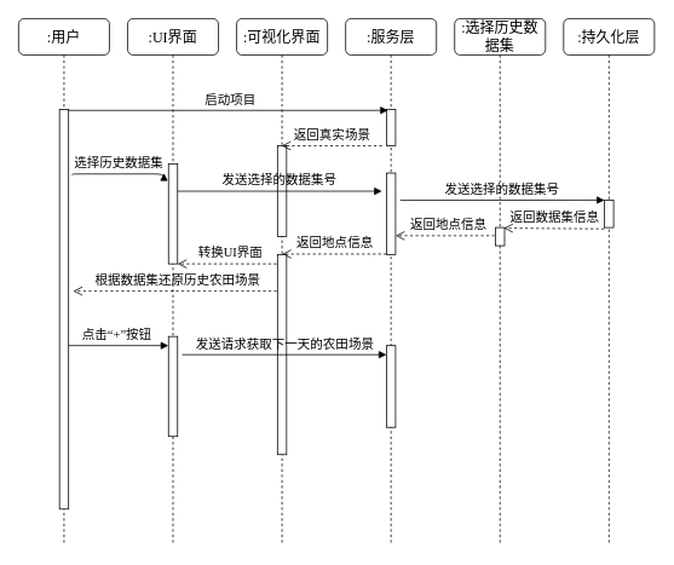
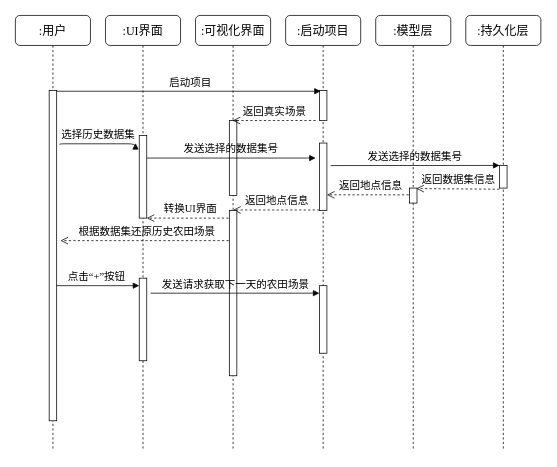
  <mxCell id="0" />
  <mxCell id="1" parent="0" />
  <mxCell id="2" value="&lt;font style=&quot;font-size: 16px;&quot;&gt;:UI界面&lt;/font&gt;" style="shape=umlLifeline;perimeter=lifelinePerimeter;whiteSpace=wrap;html=1;container=1;collapsible=0;recursiveResize=0;outlineConnect=0;rounded=1;shadow=0;comic=0;labelBackgroundColor=none;strokeWidth=1;fontFamily=Verdana;fontSize=12;align=center;" parent="1" vertex="1"><mxGeometry x="140" y="20" width="100" height="580" as="geometry" /></mxCell>
  <mxCell id="3" value="" style="html=1;points=[];perimeter=orthogonalPerimeter;rounded=0;shadow=0;comic=0;labelBackgroundColor=none;strokeWidth=1;fontFamily=Verdana;fontSize=12;align=center;" parent="2" vertex="1"><mxGeometry x="45" y="160" width="10" height="110" as="geometry" /></mxCell>
  <mxCell id="4" value="&lt;font style=&quot;font-size: 14px;&quot;&gt;转换UI界面&lt;/font&gt;" style="html=1;verticalAlign=bottom;endArrow=open;dashed=1;endSize=8;labelBackgroundColor=none;fontFamily=Verdana;fontSize=12;" edge="1" parent="2"><mxGeometry relative="1" as="geometry"><mxPoint x="55.004" y="270" as="targetPoint" /><mxPoint x="170" y="270" as="sourcePoint" /></mxGeometry></mxCell>
  <mxCell id="5" value="&lt;span style=&quot;font-size: 14px;&quot;&gt;根据数据集还原历史农田场景&lt;/span&gt;" style="html=1;verticalAlign=bottom;endArrow=open;dashed=1;endSize=8;labelBackgroundColor=none;fontFamily=Verdana;fontSize=12;" edge="1" parent="2"><mxGeometry relative="1" as="geometry"><mxPoint x="-60" y="300" as="targetPoint" /><mxPoint x="170.17" y="300" as="sourcePoint" /></mxGeometry></mxCell>
  <mxCell id="6" value="" style="html=1;points=[];perimeter=orthogonalPerimeter;rounded=0;shadow=0;comic=0;labelBackgroundColor=none;strokeWidth=1;fontFamily=Verdana;fontSize=12;align=center;" vertex="1" parent="2"><mxGeometry x="45" y="350" width="10" height="110" as="geometry" /></mxCell>
  <mxCell id="7" value="&lt;font style=&quot;font-size: 14px;&quot;&gt;点击“+”按钮&lt;/font&gt;" style="html=1;verticalAlign=bottom;endArrow=block;labelBackgroundColor=none;fontFamily=Verdana;fontSize=12;" parent="2" edge="1"><mxGeometry relative="1" as="geometry"><mxPoint x="-69.5" y="360" as="sourcePoint" /><mxPoint x="45" y="360" as="targetPoint" /></mxGeometry></mxCell>
  <mxCell id="8" value="&lt;font style=&quot;font-size: 16px;&quot;&gt;:可视化界面&lt;/font&gt;" style="shape=umlLifeline;perimeter=lifelinePerimeter;whiteSpace=wrap;html=1;container=1;collapsible=0;recursiveResize=0;outlineConnect=0;rounded=1;shadow=0;comic=0;labelBackgroundColor=none;strokeWidth=1;fontFamily=Verdana;fontSize=12;align=center;" parent="1" vertex="1"><mxGeometry x="260" y="20" width="100" height="580" as="geometry" /></mxCell>
  <mxCell id="9" value="" style="html=1;points=[];perimeter=orthogonalPerimeter;rounded=0;shadow=0;comic=0;labelBackgroundColor=none;strokeWidth=1;fontFamily=Verdana;fontSize=12;align=center;" parent="8" vertex="1"><mxGeometry x="45" y="140" width="10" height="100" as="geometry" /></mxCell>
  <mxCell id="10" value="&lt;font style=&quot;font-size: 14px;&quot;&gt;返回地点信息&lt;/font&gt;" style="html=1;verticalAlign=bottom;endArrow=open;dashed=1;endSize=8;exitX=0;exitY=0.95;labelBackgroundColor=none;fontFamily=Verdana;fontSize=12;" edge="1" parent="8"><mxGeometry relative="1" as="geometry"><mxPoint x="50.024" y="259.17" as="targetPoint" /><mxPoint x="165" y="259.17" as="sourcePoint" /></mxGeometry></mxCell>
  <mxCell id="11" value="" style="html=1;points=[];perimeter=orthogonalPerimeter;rounded=0;shadow=0;comic=0;labelBackgroundColor=none;strokeWidth=1;fontFamily=Verdana;fontSize=12;align=center;" vertex="1" parent="8"><mxGeometry x="45" y="260" width="10" height="220" as="geometry" /></mxCell>
- <mxCell id="12" value="&lt;font style=&quot;font-size: 16px;&quot;&gt;:服务层&lt;/font&gt;" style="shape=umlLifeline;perimeter=lifelinePerimeter;whiteSpace=wrap;html=1;container=1;collapsible=0;recursiveResize=0;outlineConnect=0;rounded=1;shadow=0;comic=0;labelBackgroundColor=none;strokeWidth=1;fontFamily=Verdana;fontSize=12;align=center;" parent="1" vertex="1"><mxGeometry x="380" y="20" width="100" height="580" as="geometry" /></mxCell>
+ <mxCell id="12" value="&lt;font style=&quot;font-size: 16px;&quot;&gt;:启动项目&lt;/font&gt;" style="shape=umlLifeline;perimeter=lifelinePerimeter;whiteSpace=wrap;html=1;container=1;collapsible=0;recursiveResize=0;outlineConnect=0;rounded=1;shadow=0;comic=0;labelBackgroundColor=none;strokeWidth=1;fontFamily=Verdana;fontSize=12;align=center;" parent="1" vertex="1"><mxGeometry x="380" y="20" width="100" height="580" as="geometry" /></mxCell>
  <mxCell id="13" value="" style="html=1;points=[];perimeter=orthogonalPerimeter;rounded=0;shadow=0;comic=0;labelBackgroundColor=none;strokeWidth=1;fontFamily=Verdana;fontSize=12;align=center;" parent="12" vertex="1"><mxGeometry x="45" y="100" width="10" height="40" as="geometry" /></mxCell>
  <mxCell id="14" value="" style="html=1;points=[];perimeter=orthogonalPerimeter;rounded=0;shadow=0;comic=0;labelBackgroundColor=none;strokeWidth=1;fontFamily=Verdana;fontSize=12;align=center;" vertex="1" parent="12"><mxGeometry x="45" y="170" width="10" height="90" as="geometry" /></mxCell>
  <mxCell id="15" value="&lt;font style=&quot;font-size: 14px;&quot;&gt;返回地点信息&lt;/font&gt;" style="html=1;verticalAlign=bottom;endArrow=open;dashed=1;endSize=8;exitX=0;exitY=0.95;labelBackgroundColor=none;fontFamily=Verdana;fontSize=12;" edge="1" parent="12"><mxGeometry relative="1" as="geometry"><mxPoint x="55.004" y="239" as="targetPoint" /><mxPoint x="169.98" y="239" as="sourcePoint" /></mxGeometry></mxCell>
  <mxCell id="16" value="" style="html=1;points=[];perimeter=orthogonalPerimeter;rounded=0;shadow=0;comic=0;labelBackgroundColor=none;strokeWidth=1;fontFamily=Verdana;fontSize=12;align=center;" vertex="1" parent="12"><mxGeometry x="45" y="360" width="10" height="90" as="geometry" /></mxCell>
  <mxCell id="17" value="&lt;font style=&quot;font-size: 14px;&quot;&gt;发送请求获取下一天的农田场景&lt;/font&gt;" style="html=1;verticalAlign=bottom;endArrow=block;labelBackgroundColor=none;fontFamily=Verdana;fontSize=12;" edge="1" parent="12"><mxGeometry relative="1" as="geometry"><mxPoint x="-180" y="370" as="sourcePoint" /><mxPoint x="45" y="370" as="targetPoint" /></mxGeometry></mxCell>
- <mxCell id="18" value="&lt;font style=&quot;font-size: 16px;&quot;&gt;:选择历史数据集&lt;/font&gt;" style="shape=umlLifeline;perimeter=lifelinePerimeter;whiteSpace=wrap;html=1;container=1;collapsible=0;recursiveResize=0;outlineConnect=0;rounded=1;shadow=0;comic=0;labelBackgroundColor=none;strokeWidth=1;fontFamily=Verdana;fontSize=12;align=center;" parent="1" vertex="1"><mxGeometry x="500" y="20" width="100" height="580" as="geometry" /></mxCell>
+ <mxCell id="18" value="&lt;font style=&quot;font-size: 16px;&quot;&gt;:模型层&lt;/font&gt;" style="shape=umlLifeline;perimeter=lifelinePerimeter;whiteSpace=wrap;html=1;container=1;collapsible=0;recursiveResize=0;outlineConnect=0;rounded=1;shadow=0;comic=0;labelBackgroundColor=none;strokeWidth=1;fontFamily=Verdana;fontSize=12;align=center;" parent="1" vertex="1"><mxGeometry x="500" y="20" width="100" height="580" as="geometry" /></mxCell>
  <mxCell id="19" value="" style="html=1;points=[];perimeter=orthogonalPerimeter;rounded=0;shadow=0;comic=0;labelBackgroundColor=none;strokeWidth=1;fontFamily=Verdana;fontSize=12;align=center;" parent="18" vertex="1"><mxGeometry x="45" y="230" width="10" height="20" as="geometry" /></mxCell>
  <mxCell id="20" value="&lt;font style=&quot;font-size: 16px;&quot;&gt;:持久化层&lt;/font&gt;" style="shape=umlLifeline;perimeter=lifelinePerimeter;whiteSpace=wrap;html=1;container=1;collapsible=0;recursiveResize=0;outlineConnect=0;rounded=1;shadow=0;comic=0;labelBackgroundColor=none;strokeWidth=1;fontFamily=Verdana;fontSize=12;align=center;" parent="1" vertex="1"><mxGeometry x="620" y="20" width="100" height="580" as="geometry" /></mxCell>
  <mxCell id="21" value="" style="html=1;points=[];perimeter=orthogonalPerimeter;rounded=0;shadow=0;comic=0;labelBackgroundColor=none;strokeWidth=1;fontFamily=Verdana;fontSize=12;align=center;" vertex="1" parent="20"><mxGeometry x="45" y="200" width="10" height="30" as="geometry" /></mxCell>
  <mxCell id="22" value="&lt;font style=&quot;font-size: 16px;&quot;&gt;:用户&lt;/font&gt;" style="shape=umlLifeline;perimeter=lifelinePerimeter;whiteSpace=wrap;html=1;container=1;collapsible=0;recursiveResize=0;outlineConnect=0;rounded=1;shadow=0;comic=0;labelBackgroundColor=none;strokeWidth=1;fontFamily=Verdana;fontSize=12;align=center;" parent="1" vertex="1"><mxGeometry x="20" y="20" width="100" height="580" as="geometry" /></mxCell>
  <mxCell id="23" value="" style="html=1;points=[];perimeter=orthogonalPerimeter;rounded=0;shadow=0;comic=0;labelBackgroundColor=none;strokeWidth=1;fontFamily=Verdana;fontSize=12;align=center;" parent="22" vertex="1"><mxGeometry x="45" y="100" width="10" height="440" as="geometry" /></mxCell>
  <mxCell id="24" value="&lt;font style=&quot;font-size: 14px;&quot;&gt;启动项目&lt;/font&gt;" style="html=1;verticalAlign=bottom;endArrow=block;labelBackgroundColor=none;fontFamily=Verdana;fontSize=12;edgeStyle=elbowEdgeStyle;elbow=vertical;entryX=0.171;entryY=0.013;entryDx=0;entryDy=0;entryPerimeter=0;" parent="1" source="23" target="13" edge="1"><mxGeometry x="0.008" relative="1" as="geometry"><mxPoint x="120" y="130" as="sourcePoint" /><mxPoint x="150" y="120" as="targetPoint" /><mxPoint as="offset" /></mxGeometry></mxCell>
  <mxCell id="25" value="&lt;font style=&quot;font-size: 14px;&quot;&gt;返回真实场景&lt;/font&gt;" style="html=1;verticalAlign=bottom;endArrow=open;dashed=1;endSize=8;labelBackgroundColor=none;fontFamily=Verdana;fontSize=12;" edge="1" parent="1" target="8"><mxGeometry x="-0.008" relative="1" as="geometry"><mxPoint x="55" y="160" as="targetPoint" /><mxPoint x="420" y="160" as="sourcePoint" /><Array as="points"><mxPoint x="420" y="160" /></Array><mxPoint as="offset" /></mxGeometry></mxCell>
  <mxCell id="26" value="&lt;font style=&quot;font-size: 14px;&quot;&gt;发送选择的数据集号&lt;/font&gt;" style="html=1;verticalAlign=bottom;endArrow=block;labelBackgroundColor=none;fontFamily=Verdana;fontSize=12;" edge="1" parent="1"><mxGeometry x="-0.003" relative="1" as="geometry"><mxPoint x="195" y="210" as="sourcePoint" /><mxPoint x="420" y="210" as="targetPoint" /><mxPoint as="offset" /></mxGeometry></mxCell>
  <mxCell id="27" value="&lt;font style=&quot;font-size: 14px;&quot;&gt;发送选择的数据集号&lt;/font&gt;" style="html=1;verticalAlign=bottom;endArrow=block;labelBackgroundColor=none;fontFamily=Verdana;fontSize=12;entryX=-0.004;entryY=-0.006;entryDx=0;entryDy=0;entryPerimeter=0;" edge="1" parent="1" target="21"><mxGeometry x="-0.003" relative="1" as="geometry"><mxPoint x="440" y="220" as="sourcePoint" /><mxPoint x="760" y="220" as="targetPoint" /><mxPoint as="offset" /></mxGeometry></mxCell>
  <mxCell id="28" value="&lt;font style=&quot;font-size: 14px;&quot;&gt;选择历史数据集&lt;/font&gt;" style="html=1;verticalAlign=bottom;endArrow=block;labelBackgroundColor=none;fontFamily=Verdana;fontSize=12;edgeStyle=elbowEdgeStyle;elbow=vertical;" edge="1" parent="1"><mxGeometry x="0.0" relative="1" as="geometry"><mxPoint x="79" y="192" as="sourcePoint" /><mxPoint x="180" y="190" as="targetPoint" /><mxPoint as="offset" /></mxGeometry></mxCell>
  <mxCell id="29" value="&lt;font style=&quot;font-size: 14px;&quot;&gt;返回数据集信息&lt;/font&gt;" style="html=1;verticalAlign=bottom;endArrow=open;dashed=1;endSize=8;labelBackgroundColor=none;fontFamily=Verdana;fontSize=12;entryX=0.906;entryY=0.031;entryDx=0;entryDy=0;entryPerimeter=0;exitX=-0.033;exitY=1.05;exitDx=0;exitDy=0;exitPerimeter=0;" edge="1" parent="1" source="21" target="19"><mxGeometry relative="1" as="geometry"><mxPoint x="590" y="260" as="targetPoint" /><mxPoint x="670" y="261" as="sourcePoint" /></mxGeometry></mxCell>
